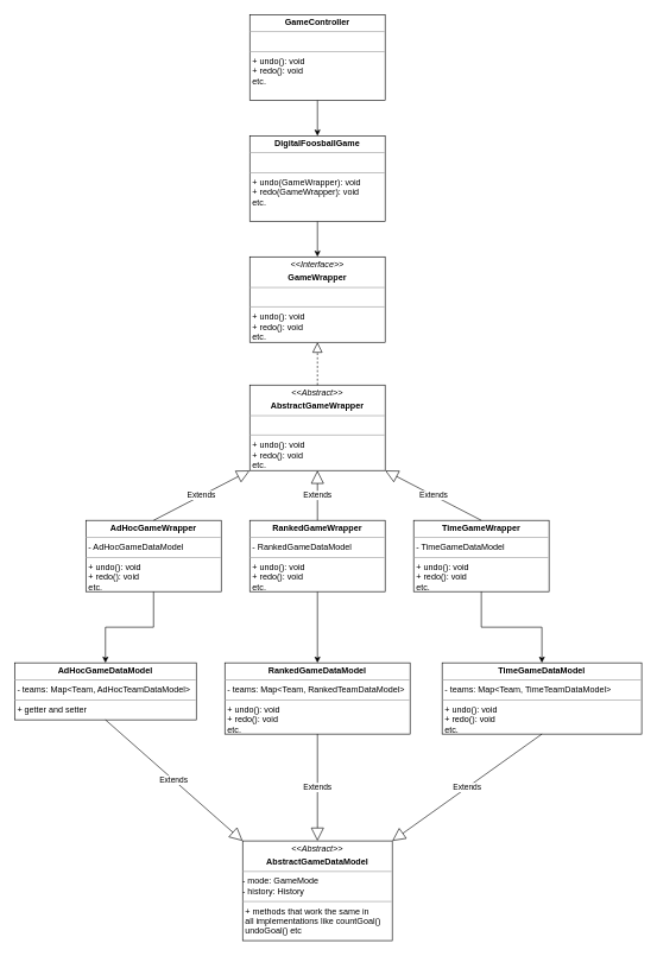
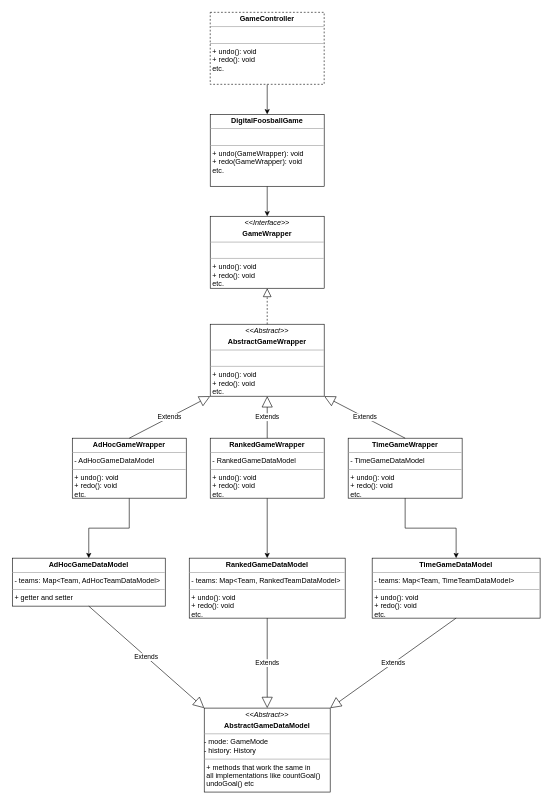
  <mxCell id="0" />
  <mxCell id="1" parent="0" />
  <mxCell id="2" value="" style="edgeStyle=orthogonalEdgeStyle;rounded=0;orthogonalLoop=1;jettySize=auto;html=1;" edge="1" parent="1" source="6" target="4"><mxGeometry relative="1" as="geometry" /></mxCell>
  <mxCell id="3" value="" style="edgeStyle=orthogonalEdgeStyle;rounded=0;orthogonalLoop=1;jettySize=auto;html=1;entryX=0.5;entryY=0;entryDx=0;entryDy=0;" edge="1" parent="1" source="4" target="14"><mxGeometry relative="1" as="geometry"><mxPoint x="445" y="390" as="targetPoint" /></mxGeometry></mxCell>
  <mxCell id="4" value="&lt;p style=&quot;margin: 0px ; margin-top: 4px ; text-align: center&quot;&gt;&lt;b&gt;DigitalFoosballGame&lt;/b&gt;&lt;br&gt;&lt;/p&gt;&lt;hr size=&quot;1&quot;&gt;&lt;p style=&quot;margin: 0px ; margin-left: 4px&quot;&gt;&lt;br&gt;&lt;/p&gt;&lt;hr size=&quot;1&quot;&gt;&lt;p style=&quot;margin: 0px ; margin-left: 4px&quot;&gt;+ undo(GameWrapper): void&lt;/p&gt;&lt;p style=&quot;margin: 0px ; margin-left: 4px&quot;&gt;+ redo(GameWrapper): void&lt;/p&gt;&lt;p style=&quot;margin: 0px ; margin-left: 4px&quot;&gt;etc.&lt;/p&gt;" style="verticalAlign=top;align=left;overflow=fill;fontSize=12;fontFamily=Helvetica;html=1;" vertex="1" parent="1"><mxGeometry x="350" y="190" width="190" height="120" as="geometry" /></mxCell>
  <mxCell id="5" value="&lt;p style=&quot;margin: 0px ; margin-top: 4px ; text-align: center&quot;&gt;&lt;i&gt;&amp;lt;&amp;lt;Abstract&amp;gt;&amp;gt;&lt;/i&gt;&lt;/p&gt;&lt;p style=&quot;margin: 0px ; margin-top: 4px ; text-align: center&quot;&gt;&lt;b&gt;AbstractGameWrapper&lt;/b&gt;&lt;/p&gt;&lt;hr size=&quot;1&quot;&gt;&lt;p style=&quot;margin: 0px ; margin-left: 4px&quot;&gt;&lt;br&gt;&lt;/p&gt;&lt;hr size=&quot;1&quot;&gt;&lt;p style=&quot;margin: 0px ; margin-left: 4px&quot;&gt;+ undo(): void&lt;/p&gt;&lt;p style=&quot;margin: 0px ; margin-left: 4px&quot;&gt;+ redo(): void&lt;/p&gt;&lt;p style=&quot;margin: 0px ; margin-left: 4px&quot;&gt;etc.&lt;/p&gt;" style="verticalAlign=top;align=left;overflow=fill;fontSize=12;fontFamily=Helvetica;html=1;" vertex="1" parent="1"><mxGeometry x="350" y="540" width="190" height="120" as="geometry" /></mxCell>
- <mxCell id="6" value="&lt;p style=&quot;margin: 0px ; margin-top: 4px ; text-align: center&quot;&gt;&lt;b&gt;GameController&lt;/b&gt;&lt;/p&gt;&lt;hr size=&quot;1&quot;&gt;&lt;p style=&quot;margin: 0px ; margin-left: 4px&quot;&gt;&lt;br&gt;&lt;/p&gt;&lt;hr size=&quot;1&quot;&gt;&lt;p style=&quot;margin: 0px ; margin-left: 4px&quot;&gt;+ undo(): void&lt;/p&gt;&lt;p style=&quot;margin: 0px ; margin-left: 4px&quot;&gt;+ redo(): void&lt;/p&gt;&lt;p style=&quot;margin: 0px ; margin-left: 4px&quot;&gt;etc.&lt;/p&gt;" style="verticalAlign=top;align=left;overflow=fill;fontSize=12;fontFamily=Helvetica;html=1;" vertex="1" parent="1"><mxGeometry x="350" y="20" width="190" height="120" as="geometry" /></mxCell>
+ <mxCell id="6" value="&lt;p style=&quot;margin: 0px ; margin-top: 4px ; text-align: center&quot;&gt;&lt;b&gt;GameController&lt;/b&gt;&lt;/p&gt;&lt;hr size=&quot;1&quot;&gt;&lt;p style=&quot;margin: 0px ; margin-left: 4px&quot;&gt;&lt;br&gt;&lt;/p&gt;&lt;hr size=&quot;1&quot;&gt;&lt;p style=&quot;margin: 0px ; margin-left: 4px&quot;&gt;+ undo(): void&lt;/p&gt;&lt;p style=&quot;margin: 0px ; margin-left: 4px&quot;&gt;+ redo(): void&lt;/p&gt;&lt;p style=&quot;margin: 0px ; margin-left: 4px&quot;&gt;etc.&lt;/p&gt;" style="verticalAlign=top;align=left;overflow=fill;fontSize=12;fontFamily=Helvetica;html=1;dashed=1;" vertex="1" parent="1"><mxGeometry x="350" y="20" width="190" height="120" as="geometry" /></mxCell>
  <mxCell id="7" value="" style="edgeStyle=orthogonalEdgeStyle;rounded=0;orthogonalLoop=1;jettySize=auto;html=1;" edge="1" parent="1" source="8" target="9"><mxGeometry relative="1" as="geometry" /></mxCell>
  <mxCell id="8" value="&lt;p style=&quot;margin: 0px ; margin-top: 4px ; text-align: center&quot;&gt;&lt;b&gt;AdHocGameWrapper&lt;/b&gt;&lt;/p&gt;&lt;hr size=&quot;1&quot;&gt;&lt;p style=&quot;margin: 0px ; margin-left: 4px&quot;&gt;- AdHocGameDataModel&lt;/p&gt;&lt;hr size=&quot;1&quot;&gt;&lt;p style=&quot;margin: 0px ; margin-left: 4px&quot;&gt;+ undo(): void&lt;/p&gt;&lt;p style=&quot;margin: 0px ; margin-left: 4px&quot;&gt;+ redo(): void&lt;/p&gt;&lt;p style=&quot;margin: 0px ; margin-left: 4px&quot;&gt;etc.&lt;/p&gt;" style="verticalAlign=top;align=left;overflow=fill;fontSize=12;fontFamily=Helvetica;html=1;" vertex="1" parent="1"><mxGeometry x="120" y="730" width="190" height="100" as="geometry" /></mxCell>
  <mxCell id="9" value="&lt;p style=&quot;margin: 0px ; margin-top: 4px ; text-align: center&quot;&gt;&lt;b&gt;AdHocGameDataModel&lt;/b&gt;&lt;/p&gt;&lt;hr size=&quot;1&quot;&gt;&lt;p style=&quot;margin: 0px ; margin-left: 4px&quot;&gt;- teams: Map&amp;lt;Team, AdHocTeamDataModel&amp;gt;&lt;/p&gt;&lt;hr size=&quot;1&quot;&gt;&lt;p style=&quot;margin: 0px ; margin-left: 4px&quot;&gt;+ getter and setter&lt;/p&gt;" style="verticalAlign=top;align=left;overflow=fill;fontSize=12;fontFamily=Helvetica;html=1;" vertex="1" parent="1"><mxGeometry x="20" y="930" width="255" height="80" as="geometry" /></mxCell>
  <mxCell id="10" value="" style="edgeStyle=orthogonalEdgeStyle;rounded=0;orthogonalLoop=1;jettySize=auto;html=1;" edge="1" parent="1" source="11" target="12"><mxGeometry relative="1" as="geometry" /></mxCell>
  <mxCell id="11" value="&lt;p style=&quot;margin: 0px ; margin-top: 4px ; text-align: center&quot;&gt;&lt;b&gt;RankedGameWrapper&lt;/b&gt;&lt;/p&gt;&lt;hr size=&quot;1&quot;&gt;&lt;p style=&quot;margin: 0px ; margin-left: 4px&quot;&gt;- RankedGameDataModel&lt;/p&gt;&lt;hr size=&quot;1&quot;&gt;&lt;p style=&quot;margin: 0px ; margin-left: 4px&quot;&gt;+ undo(): void&lt;/p&gt;&lt;p style=&quot;margin: 0px ; margin-left: 4px&quot;&gt;+ redo(): void&lt;/p&gt;&lt;p style=&quot;margin: 0px ; margin-left: 4px&quot;&gt;etc.&lt;/p&gt;" style="verticalAlign=top;align=left;overflow=fill;fontSize=12;fontFamily=Helvetica;html=1;" vertex="1" parent="1"><mxGeometry x="350" y="730" width="190" height="100" as="geometry" /></mxCell>
  <mxCell id="12" value="&lt;p style=&quot;margin: 0px ; margin-top: 4px ; text-align: center&quot;&gt;&lt;b&gt;RankedGameDataModel&lt;/b&gt;&lt;/p&gt;&lt;hr size=&quot;1&quot;&gt;&lt;p style=&quot;margin: 0px ; margin-left: 4px&quot;&gt;-&amp;nbsp;&lt;span&gt;teams: Map&amp;lt;Team, RankedTeamDataModel&amp;gt;&lt;/span&gt;&lt;/p&gt;&lt;hr size=&quot;1&quot;&gt;&lt;p style=&quot;margin: 0px ; margin-left: 4px&quot;&gt;+ undo(): void&lt;/p&gt;&lt;p style=&quot;margin: 0px ; margin-left: 4px&quot;&gt;+ redo(): void&lt;/p&gt;&lt;p style=&quot;margin: 0px ; margin-left: 4px&quot;&gt;etc.&lt;/p&gt;" style="verticalAlign=top;align=left;overflow=fill;fontSize=12;fontFamily=Helvetica;html=1;" vertex="1" parent="1"><mxGeometry x="315" y="930" width="260" height="100" as="geometry" /></mxCell>
  <mxCell id="13" value="&lt;p style=&quot;margin: 0px ; margin-top: 4px ; text-align: center&quot;&gt;&lt;b&gt;TimeGameWrapper&lt;/b&gt;&lt;/p&gt;&lt;hr size=&quot;1&quot;&gt;&lt;p style=&quot;margin: 0px ; margin-left: 4px&quot;&gt;- TimeGameDataModel&lt;/p&gt;&lt;hr size=&quot;1&quot;&gt;&lt;p style=&quot;margin: 0px ; margin-left: 4px&quot;&gt;+ undo(): void&lt;/p&gt;&lt;p style=&quot;margin: 0px ; margin-left: 4px&quot;&gt;+ redo(): void&lt;/p&gt;&lt;p style=&quot;margin: 0px ; margin-left: 4px&quot;&gt;etc.&lt;/p&gt;" style="verticalAlign=top;align=left;overflow=fill;fontSize=12;fontFamily=Helvetica;html=1;" vertex="1" parent="1"><mxGeometry x="580" y="730" width="190" height="100" as="geometry" /></mxCell>
  <mxCell id="14" value="&lt;p style=&quot;margin: 0px ; margin-top: 4px ; text-align: center&quot;&gt;&lt;i&gt;&amp;lt;&amp;lt;Interface&amp;gt;&amp;gt;&lt;/i&gt;&lt;/p&gt;&lt;p style=&quot;margin: 0px ; margin-top: 4px ; text-align: center&quot;&gt;&lt;b&gt;GameWrapper&lt;/b&gt;&lt;/p&gt;&lt;hr size=&quot;1&quot;&gt;&lt;p style=&quot;margin: 0px ; margin-left: 4px&quot;&gt;&lt;br&gt;&lt;/p&gt;&lt;hr size=&quot;1&quot;&gt;&lt;p style=&quot;margin: 0px ; margin-left: 4px&quot;&gt;+ undo(): void&lt;/p&gt;&lt;p style=&quot;margin: 0px ; margin-left: 4px&quot;&gt;+ redo(): void&lt;/p&gt;&lt;p style=&quot;margin: 0px ; margin-left: 4px&quot;&gt;etc.&lt;/p&gt;" style="verticalAlign=top;align=left;overflow=fill;fontSize=12;fontFamily=Helvetica;html=1;" vertex="1" parent="1"><mxGeometry x="350" y="360" width="190" height="120" as="geometry" /></mxCell>
  <mxCell id="15" value="" style="endArrow=block;dashed=1;endFill=0;endSize=12;html=1;exitX=0.5;exitY=0;exitDx=0;exitDy=0;entryX=0.5;entryY=1;entryDx=0;entryDy=0;" edge="1" parent="1" source="5" target="14"><mxGeometry width="160" relative="1" as="geometry"><mxPoint x="455" y="740" as="sourcePoint" /><mxPoint x="455" y="670" as="targetPoint" /></mxGeometry></mxCell>
  <mxCell id="16" value="Extends" style="endArrow=block;endSize=16;endFill=0;html=1;exitX=0.5;exitY=0;exitDx=0;exitDy=0;entryX=0;entryY=1;entryDx=0;entryDy=0;" edge="1" parent="1" source="8" target="5"><mxGeometry width="160" relative="1" as="geometry"><mxPoint x="320" y="790" as="sourcePoint" /><mxPoint x="480" y="790" as="targetPoint" /></mxGeometry></mxCell>
  <mxCell id="17" value="Extends" style="endArrow=block;endSize=16;endFill=0;html=1;exitX=0.5;exitY=0;exitDx=0;exitDy=0;entryX=0.5;entryY=1;entryDx=0;entryDy=0;" edge="1" parent="1" source="11" target="5"><mxGeometry width="160" relative="1" as="geometry"><mxPoint x="225" y="740" as="sourcePoint" /><mxPoint x="360" y="670" as="targetPoint" /></mxGeometry></mxCell>
  <mxCell id="18" value="Extends" style="endArrow=block;endSize=16;endFill=0;html=1;exitX=0.5;exitY=0;exitDx=0;exitDy=0;entryX=1;entryY=1;entryDx=0;entryDy=0;" edge="1" parent="1" source="13" target="5"><mxGeometry width="160" relative="1" as="geometry"><mxPoint x="455" y="740" as="sourcePoint" /><mxPoint x="455" y="670" as="targetPoint" /></mxGeometry></mxCell>
  <mxCell id="19" value="" style="edgeStyle=orthogonalEdgeStyle;rounded=0;orthogonalLoop=1;jettySize=auto;html=1;" edge="1" parent="1" source="13" target="20"><mxGeometry relative="1" as="geometry" /></mxCell>
  <mxCell id="20" value="&lt;p style=&quot;margin: 0px ; margin-top: 4px ; text-align: center&quot;&gt;&lt;b&gt;TimeGameDataModel&lt;/b&gt;&lt;/p&gt;&lt;hr size=&quot;1&quot;&gt;&lt;p style=&quot;margin: 0px 0px 0px 4px&quot;&gt;-&amp;nbsp;teams: Map&amp;lt;Team, TimeTeamDataModel&amp;gt;&lt;/p&gt;&lt;hr size=&quot;1&quot;&gt;&lt;p style=&quot;margin: 0px ; margin-left: 4px&quot;&gt;+ undo(): void&lt;/p&gt;&lt;p style=&quot;margin: 0px ; margin-left: 4px&quot;&gt;+ redo(): void&lt;/p&gt;&lt;p style=&quot;margin: 0px ; margin-left: 4px&quot;&gt;etc.&lt;/p&gt;" style="verticalAlign=top;align=left;overflow=fill;fontSize=12;fontFamily=Helvetica;html=1;" vertex="1" parent="1"><mxGeometry x="620" y="930" width="280" height="100" as="geometry" /></mxCell>
  <mxCell id="21" value="Extends" style="endArrow=block;endSize=16;endFill=0;html=1;exitX=0.5;exitY=1;exitDx=0;exitDy=0;entryX=0;entryY=0;entryDx=0;entryDy=0;" edge="1" parent="1" source="9" target="22"><mxGeometry width="160" relative="1" as="geometry"><mxPoint x="160" y="1160" as="sourcePoint" /><mxPoint x="295" y="1090" as="targetPoint" /></mxGeometry></mxCell>
  <mxCell id="22" value="&lt;p style=&quot;margin: 0px ; margin-top: 4px ; text-align: center&quot;&gt;&lt;i&gt;&amp;lt;&amp;lt;Abstract&amp;gt;&amp;gt;&lt;/i&gt;&lt;/p&gt;&lt;p style=&quot;margin: 0px ; margin-top: 4px ; text-align: center&quot;&gt;&lt;b&gt;AbstractGameDataModel&lt;/b&gt;&lt;/p&gt;&lt;hr size=&quot;1&quot;&gt;&lt;p style=&quot;margin: 0px ; margin-left: 4px&quot;&gt;&lt;/p&gt;- mode: GameMode&lt;br&gt;- history: History&lt;br&gt;&lt;hr size=&quot;1&quot;&gt;&lt;p style=&quot;margin: 0px ; margin-left: 4px&quot;&gt;+ methods that work the same in&amp;nbsp;&lt;/p&gt;&lt;p style=&quot;margin: 0px ; margin-left: 4px&quot;&gt;all implementations like countGoal()&lt;/p&gt;&lt;p style=&quot;margin: 0px ; margin-left: 4px&quot;&gt;undoGoal() etc&lt;/p&gt;" style="verticalAlign=top;align=left;overflow=fill;fontSize=12;fontFamily=Helvetica;html=1;" vertex="1" parent="1"><mxGeometry x="340" y="1180" width="210" height="140" as="geometry" /></mxCell>
  <mxCell id="23" value="Extends" style="endArrow=block;endSize=16;endFill=0;html=1;exitX=0.5;exitY=1;exitDx=0;exitDy=0;entryX=0.5;entryY=0;entryDx=0;entryDy=0;" edge="1" parent="1" source="12" target="22"><mxGeometry width="160" relative="1" as="geometry"><mxPoint x="157.5" y="1060" as="sourcePoint" /><mxPoint x="360" y="1190" as="targetPoint" /></mxGeometry></mxCell>
  <mxCell id="24" value="Extends" style="endArrow=block;endSize=16;endFill=0;html=1;exitX=0.5;exitY=1;exitDx=0;exitDy=0;entryX=1;entryY=0;entryDx=0;entryDy=0;" edge="1" parent="1" source="20" target="22"><mxGeometry width="160" relative="1" as="geometry"><mxPoint x="455" y="1060" as="sourcePoint" /><mxPoint x="455" y="1190" as="targetPoint" /></mxGeometry></mxCell>
